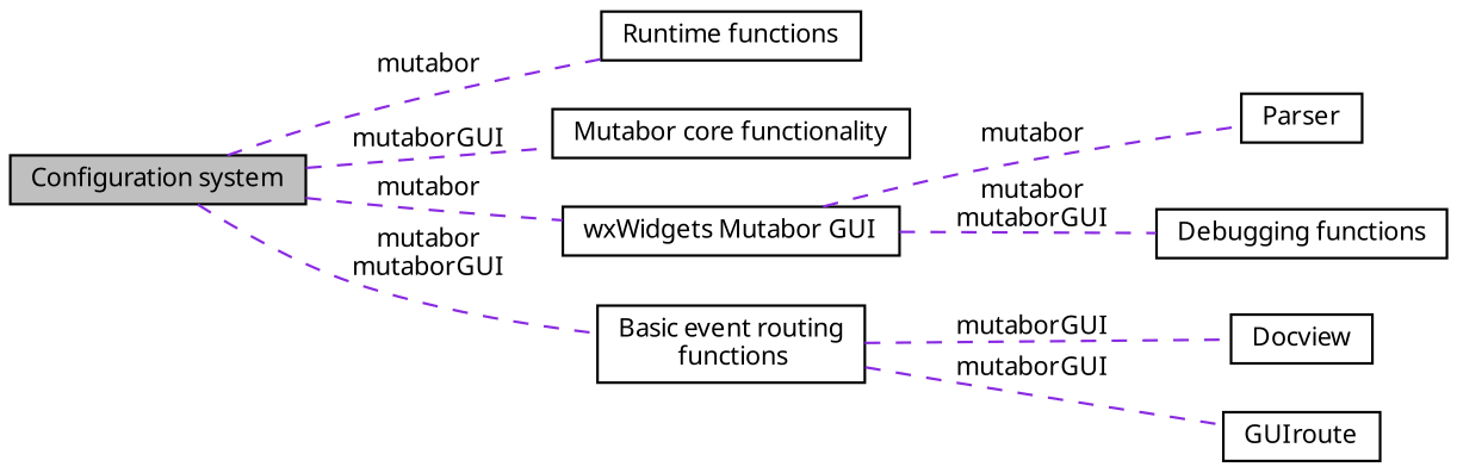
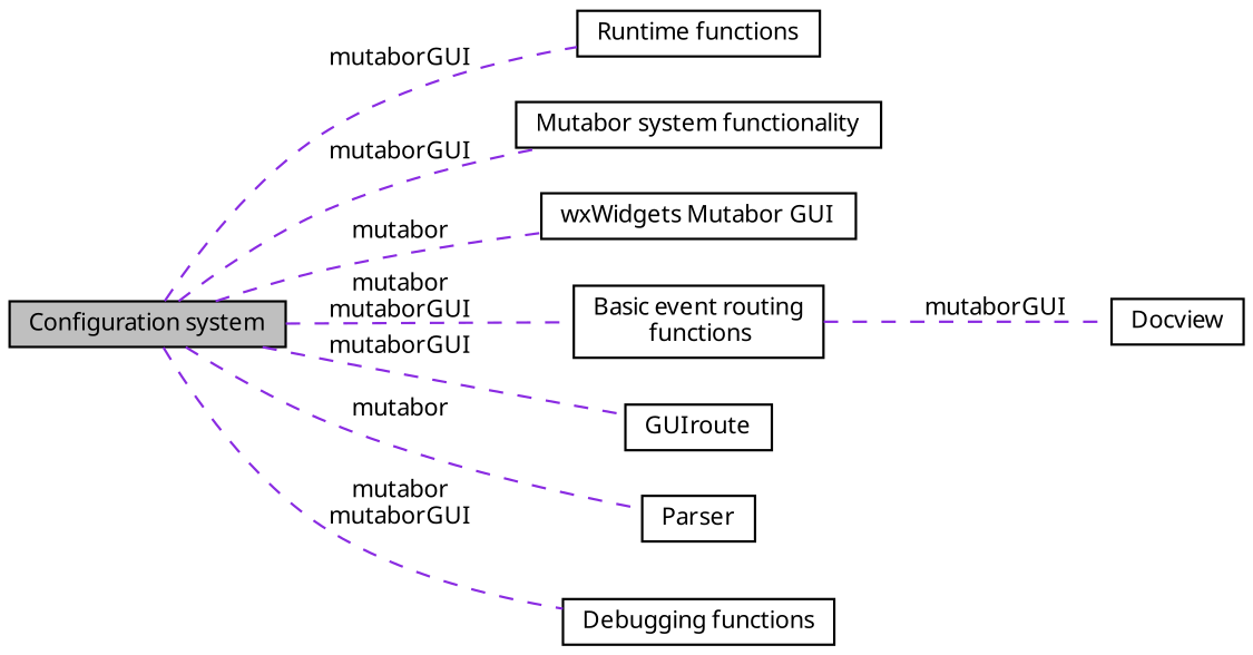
  digraph {
    rankdir=LR
    node [color=black fillcolor=white fontname=Sans fontsize=10 shape=record style=filled]
    edge [color=blueviolet dir=none fontname=Sans fontsize=10 labelfontname=Sans labelfontsize=10 shape=plaintext style=dashed]
    n1 [height=0.2 label="Runtime functions" width=0.4]
-   n2 [height=0.2 label="Mutabor core functionality" width=0.4]
+   n2 [height=0.2 label="Mutabor system functionality" width=0.4]
    n3 [height=0.2 label="wxWidgets Mutabor GUI" width=0.4]
    n4 [height=0.2 label=Docview width=0.4]
    n5 [height=0.2 label="Basic event routing\l functions" width=0.4]
    n6 [height=0.2 label=GUIroute width=0.4]
    n7 [height=0.2 label=Parser width=0.4]
    n8 [fillcolor=grey75 fontcolor=black height=0.2 label="Configuration system" width=0.4]
    n9 [height=0.2 label="Debugging functions" width=0.4]
    n5 -> n4 [label=mutaborGUI]
-   n8 -> n1 [label=mutabor]
+   n8 -> n1 [label=mutaborGUI]
    n8 -> n2 [label=mutaborGUI]
    n8 -> n3 [label=mutabor]
    n8 -> n5 [label="mutabor\nmutaborGUI"]
-   n5 -> n6 [label=mutaborGUI]
-   n3 -> n7 [label=mutabor]
-   n3 -> n9 [label="mutabor\nmutaborGUI"]
+   n8 -> n6 [label=mutaborGUI]
+   n8 -> n7 [label=mutabor]
+   n8 -> n9 [label="mutabor\nmutaborGUI"]
  }
